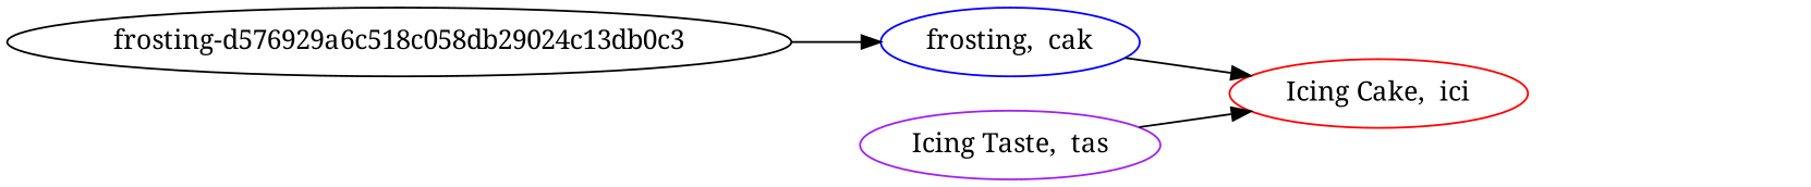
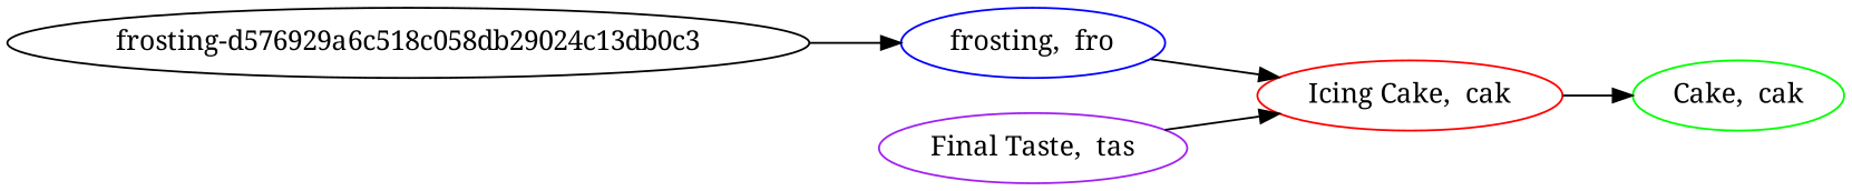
  strict digraph {
    fontname="Noto Serif"
    rankdir=LR
    node [fontname="Noto Serif" nodesep=0.4 ranksep=1]
    edge [fontname="Noto Serif"]
-   "Icing Cake,  ici" [color=red height=0.5 width=1.8234]
-   "frosting,  fro" [color=blue height=0.5 tags="{0: 'frosting::chocolate', 1: 'topping::chocolate'}" width=1.5526 label="frosting,  cak"]
+   "Cake,  cak" [color=green file_links="{0: 'https://storcpdkenticomedia.blob.core.windows.net/media/recipemanagementsystem/media/recipe-media-files/recipes/retail/x17/16730-beckys-butter-cake-600x600.jpg?ext=.jpg'}" height=0.5 tags="{0: 'cake::butter cake', 1: 'dessert::baked::cake', 2: 'iced::chocolate'}" width=1.336]
+   "Icing Cake,  ici" [color=red height=0.5 width=1.8234 label="Icing Cake,  cak"]
+   "frosting,  fro" [color=blue height=0.5 tags="{0: 'frosting::chocolate', 1: 'topping::chocolate'}" width=1.5526]
    n4 [height=0.5 label="frosting-d576929a6c518c058db29024c13db0c3" width=4.9648]
-   "Final Taste,  tas" [Tastiness="Tastiness, 4-5" color=purple height=0.5 width=1.8596 label="Icing Taste,  tas"]
+   "Final Taste,  tas" [Tastiness="Tastiness, 4-5" color=purple height=0.5 width=1.8596]
+   "Icing Cake,  ici" -> "Cake,  cak"
    "frosting,  fro" -> "Icing Cake,  ici"
    n4 -> "frosting,  fro"
    "Final Taste,  tas" -> "Icing Cake,  ici"
  }
